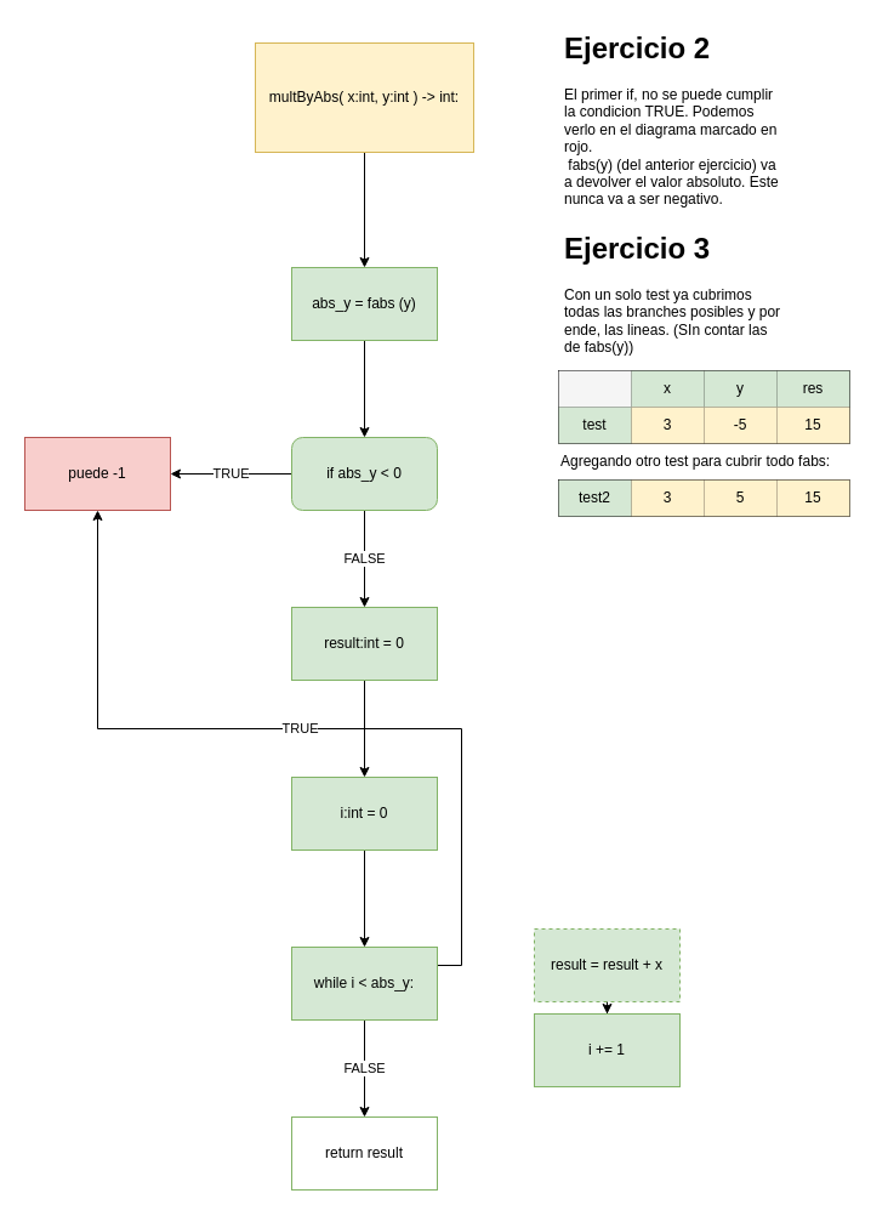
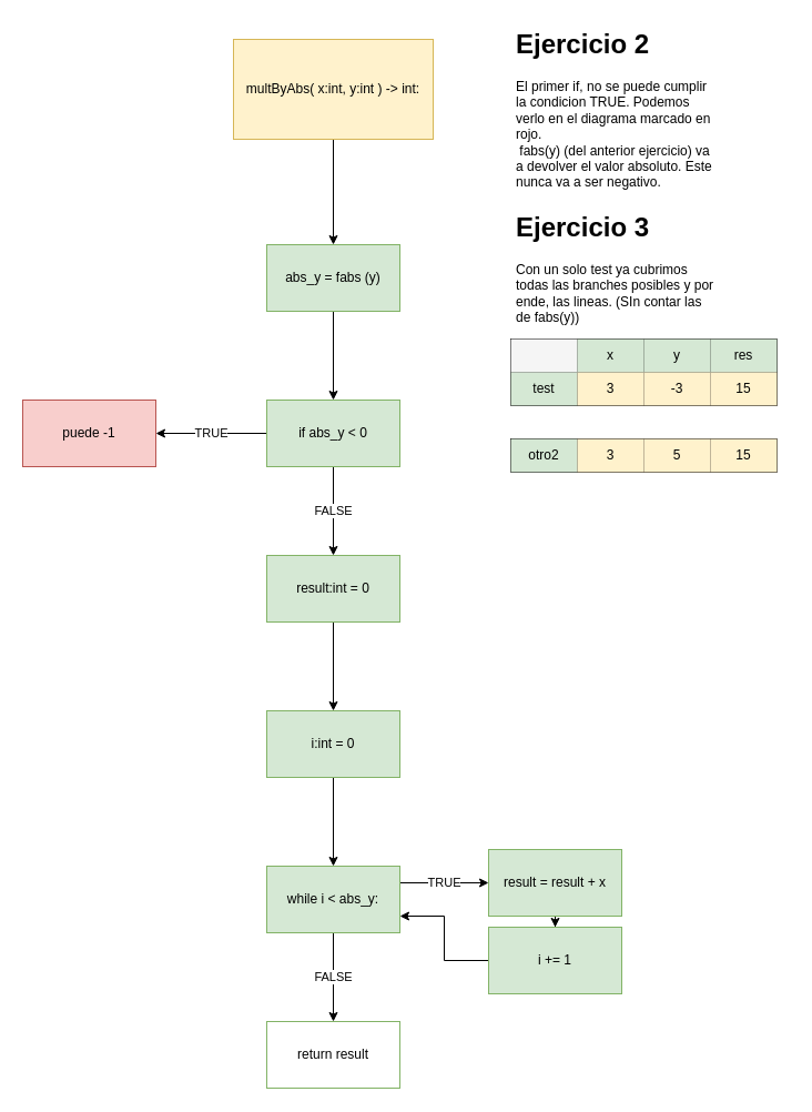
  <mxCell id="0" />
  <mxCell id="1" parent="0" />
  <mxCell id="2" value="" style="edgeStyle=orthogonalEdgeStyle;rounded=0;orthogonalLoop=1;jettySize=auto;html=1;" edge="1" parent="1" source="3" target="5"><mxGeometry relative="1" as="geometry" /></mxCell>
  <mxCell id="3" value="multByAbs( x:int, y:int ) -&amp;gt; int:" style="rounded=0;whiteSpace=wrap;html=1;fillColor=#fff2cc;strokeColor=#d6b656;" vertex="1" parent="1"><mxGeometry x="210" y="35" width="180" height="90" as="geometry" /></mxCell>
  <mxCell id="4" value="" style="edgeStyle=orthogonalEdgeStyle;rounded=0;orthogonalLoop=1;jettySize=auto;html=1;" edge="1" parent="1" source="5" target="8"><mxGeometry relative="1" as="geometry" /></mxCell>
  <mxCell id="5" value="abs_y = fabs (y)" style="whiteSpace=wrap;html=1;rounded=0;fillColor=#d5e8d4;strokeColor=#82b366;" vertex="1" parent="1"><mxGeometry x="240" y="220" width="120" height="60" as="geometry" /></mxCell>
  <mxCell id="6" value="TRUE" style="edgeStyle=orthogonalEdgeStyle;rounded=0;orthogonalLoop=1;jettySize=auto;html=1;" edge="1" parent="1" source="8" target="9"><mxGeometry relative="1" as="geometry" /></mxCell>
  <mxCell id="7" value="FALSE" style="edgeStyle=orthogonalEdgeStyle;rounded=0;orthogonalLoop=1;jettySize=auto;html=1;" edge="1" parent="1" source="8" target="11"><mxGeometry relative="1" as="geometry" /></mxCell>
- <mxCell id="8" value="if abs_y &amp;lt; 0" style="whiteSpace=wrap;html=1;fillColor=#d5e8d4;strokeColor=#82b366;rounded=1;" vertex="1" parent="1"><mxGeometry x="240" y="360" width="120" height="60" as="geometry" /></mxCell>
+ <mxCell id="8" value="if abs_y &amp;lt; 0" style="whiteSpace=wrap;html=1;rounded=0;fillColor=#d5e8d4;strokeColor=#82b366;" vertex="1" parent="1"><mxGeometry x="240" y="360" width="120" height="60" as="geometry" /></mxCell>
  <mxCell id="9" value="puede -1" style="whiteSpace=wrap;html=1;rounded=0;fillColor=#f8cecc;strokeColor=#b85450;" vertex="1" parent="1"><mxGeometry x="20" y="360" width="120" height="60" as="geometry" /></mxCell>
  <mxCell id="10" value="" style="edgeStyle=orthogonalEdgeStyle;rounded=0;orthogonalLoop=1;jettySize=auto;html=1;" edge="1" parent="1" source="11" target="13"><mxGeometry relative="1" as="geometry" /></mxCell>
  <mxCell id="11" value="result:int = 0" style="whiteSpace=wrap;html=1;rounded=0;fillColor=#d5e8d4;strokeColor=#82b366;" vertex="1" parent="1"><mxGeometry x="240" y="500" width="120" height="60" as="geometry" /></mxCell>
  <mxCell id="12" value="" style="edgeStyle=orthogonalEdgeStyle;rounded=0;orthogonalLoop=1;jettySize=auto;html=1;" edge="1" parent="1" source="13" target="16"><mxGeometry relative="1" as="geometry" /></mxCell>
  <mxCell id="13" value="i:int = 0" style="whiteSpace=wrap;html=1;rounded=0;fillColor=#d5e8d4;strokeColor=#82b366;" vertex="1" parent="1"><mxGeometry x="240" y="640" width="120" height="60" as="geometry" /></mxCell>
- <mxCell id="14" value="TRUE" style="edgeStyle=orthogonalEdgeStyle;rounded=0;orthogonalLoop=1;jettySize=auto;html=1;exitX=1;exitY=0.25;exitDx=0;exitDy=0;" edge="1" parent="1" source="16" target="9"><mxGeometry relative="1" as="geometry"><mxPoint x="370" y="795" as="sourcePoint" /></mxGeometry></mxCell>
+ <mxCell id="14" value="TRUE" style="edgeStyle=orthogonalEdgeStyle;rounded=0;orthogonalLoop=1;jettySize=auto;html=1;exitX=1;exitY=0.25;exitDx=0;exitDy=0;" edge="1" parent="1" source="16" target="18"><mxGeometry relative="1" as="geometry"><mxPoint x="370" y="795" as="sourcePoint" /></mxGeometry></mxCell>
  <mxCell id="15" value="FALSE" style="edgeStyle=orthogonalEdgeStyle;rounded=0;orthogonalLoop=1;jettySize=auto;html=1;" edge="1" parent="1" source="16" target="21"><mxGeometry relative="1" as="geometry" /></mxCell>
  <mxCell id="16" value="while i &amp;lt; abs_y:" style="whiteSpace=wrap;html=1;rounded=0;fillColor=#d5e8d4;strokeColor=#82b366;" vertex="1" parent="1"><mxGeometry x="240" y="780" width="120" height="60" as="geometry" /></mxCell>
  <mxCell id="17" value="" style="edgeStyle=orthogonalEdgeStyle;rounded=0;orthogonalLoop=1;jettySize=auto;html=1;" edge="1" parent="1" source="18" target="20"><mxGeometry relative="1" as="geometry" /></mxCell>
- <mxCell id="18" value="result = result + x" style="whiteSpace=wrap;html=1;rounded=0;fillColor=#d5e8d4;strokeColor=#82b366;dashed=1;" vertex="1" parent="1"><mxGeometry x="440" y="765" width="120" height="60" as="geometry" /></mxCell>
+ <mxCell id="18" value="result = result + x" style="whiteSpace=wrap;html=1;rounded=0;fillColor=#d5e8d4;strokeColor=#82b366;" vertex="1" parent="1"><mxGeometry x="440" y="765" width="120" height="60" as="geometry" /></mxCell>
+ <mxCell id="19" style="edgeStyle=orthogonalEdgeStyle;rounded=0;orthogonalLoop=1;jettySize=auto;html=1;exitX=0;exitY=0.5;exitDx=0;exitDy=0;entryX=1;entryY=0.75;entryDx=0;entryDy=0;" edge="1" parent="1" source="20" target="16"><mxGeometry relative="1" as="geometry" /></mxCell>
  <mxCell id="20" value="i += 1" style="whiteSpace=wrap;html=1;rounded=0;fillColor=#d5e8d4;strokeColor=#82b366;" vertex="1" parent="1"><mxGeometry x="440" y="835" width="120" height="60" as="geometry" /></mxCell>
  <mxCell id="21" value="return result" style="whiteSpace=wrap;html=1;rounded=0;fillColor=#ffffff;strokeColor=#82b366;" vertex="1" parent="1"><mxGeometry x="240" y="920" width="120" height="60" as="geometry" /></mxCell>
  <mxCell id="22" value="&lt;h1&gt;Ejercicio 2&lt;/h1&gt;&lt;div&gt;El primer if, no se puede cumplir la condicion TRUE. Podemos verlo en el diagrama marcado en rojo.&lt;/div&gt;&lt;div&gt;&amp;nbsp;fabs(y) (del anterior ejercicio) va a devolver el valor absoluto. Este nunca va a ser negativo.&lt;/div&gt;" style="text;html=1;strokeColor=none;fillColor=none;spacing=5;spacingTop=-20;whiteSpace=wrap;overflow=hidden;rounded=0;" vertex="1" parent="1"><mxGeometry x="460" y="20" width="190" height="165" as="geometry" /></mxCell>
  <mxCell id="23" value="&lt;h1&gt;Ejercicio 3&lt;/h1&gt;&lt;div&gt;Con un solo test ya cubrimos todas las branches posibles y por ende, las lineas. (SIn contar las de fabs(y))&lt;/div&gt;" style="text;html=1;strokeColor=none;fillColor=none;spacing=5;spacingTop=-20;whiteSpace=wrap;overflow=hidden;rounded=0;" vertex="1" parent="1"><mxGeometry x="460" y="185" width="190" height="120" as="geometry" /></mxCell>
  <mxCell id="24" value="" style="shape=table;startSize=0;container=1;collapsible=0;childLayout=tableLayout;" vertex="1" parent="1"><mxGeometry x="460" y="305" width="240" height="60" as="geometry" /></mxCell>
  <mxCell id="25" value="" style="shape=tableRow;horizontal=0;startSize=0;swimlaneHead=0;swimlaneBody=0;strokeColor=inherit;top=0;left=0;bottom=0;right=0;collapsible=0;dropTarget=0;fillColor=none;points=[[0,0.5],[1,0.5]];portConstraint=eastwest;" vertex="1" parent="24"><mxGeometry width="240" height="30" as="geometry" /></mxCell>
  <mxCell id="26" value="" style="shape=partialRectangle;html=1;whiteSpace=wrap;connectable=0;strokeColor=#666666;overflow=hidden;fillColor=#f5f5f5;top=0;left=0;bottom=0;right=0;pointerEvents=1;fontColor=#333333;" vertex="1" parent="25"><mxGeometry width="60" height="30" as="geometry"><mxRectangle width="60" height="30" as="alternateBounds" /></mxGeometry></mxCell>
  <mxCell id="27" value="x" style="shape=partialRectangle;html=1;whiteSpace=wrap;connectable=0;strokeColor=#82b366;overflow=hidden;fillColor=#d5e8d4;top=0;left=0;bottom=0;right=0;pointerEvents=1;" vertex="1" parent="25"><mxGeometry x="60" width="60" height="30" as="geometry"><mxRectangle width="60" height="30" as="alternateBounds" /></mxGeometry></mxCell>
  <mxCell id="28" value="y" style="shape=partialRectangle;html=1;whiteSpace=wrap;connectable=0;strokeColor=#82b366;overflow=hidden;fillColor=#d5e8d4;top=0;left=0;bottom=0;right=0;pointerEvents=1;" vertex="1" parent="25"><mxGeometry x="120" width="60" height="30" as="geometry"><mxRectangle width="60" height="30" as="alternateBounds" /></mxGeometry></mxCell>
  <mxCell id="29" value="res" style="shape=partialRectangle;html=1;whiteSpace=wrap;connectable=0;strokeColor=#82b366;overflow=hidden;fillColor=#d5e8d4;top=0;left=0;bottom=0;right=0;pointerEvents=1;" vertex="1" parent="25"><mxGeometry x="180" width="60" height="30" as="geometry"><mxRectangle width="60" height="30" as="alternateBounds" /></mxGeometry></mxCell>
  <mxCell id="30" value="" style="shape=tableRow;horizontal=0;startSize=0;swimlaneHead=0;swimlaneBody=0;strokeColor=inherit;top=0;left=0;bottom=0;right=0;collapsible=0;dropTarget=0;fillColor=none;points=[[0,0.5],[1,0.5]];portConstraint=eastwest;" vertex="1" parent="24"><mxGeometry y="30" width="240" height="30" as="geometry" /></mxCell>
  <mxCell id="31" value="test" style="shape=partialRectangle;html=1;whiteSpace=wrap;connectable=0;strokeColor=#82b366;overflow=hidden;fillColor=#d5e8d4;top=0;left=0;bottom=0;right=0;pointerEvents=1;" vertex="1" parent="30"><mxGeometry width="60" height="30" as="geometry"><mxRectangle width="60" height="30" as="alternateBounds" /></mxGeometry></mxCell>
  <mxCell id="32" value="3" style="shape=partialRectangle;html=1;whiteSpace=wrap;connectable=0;strokeColor=#d6b656;overflow=hidden;fillColor=#fff2cc;top=0;left=0;bottom=0;right=0;pointerEvents=1;" vertex="1" parent="30"><mxGeometry x="60" width="60" height="30" as="geometry"><mxRectangle width="60" height="30" as="alternateBounds" /></mxGeometry></mxCell>
- <mxCell id="33" value="-5" style="shape=partialRectangle;html=1;whiteSpace=wrap;connectable=0;strokeColor=#d6b656;overflow=hidden;fillColor=#fff2cc;top=0;left=0;bottom=0;right=0;pointerEvents=1;" vertex="1" parent="30"><mxGeometry x="120" width="60" height="30" as="geometry"><mxRectangle width="60" height="30" as="alternateBounds" /></mxGeometry></mxCell>
+ <mxCell id="33" value="-3" style="shape=partialRectangle;html=1;whiteSpace=wrap;connectable=0;strokeColor=#d6b656;overflow=hidden;fillColor=#fff2cc;top=0;left=0;bottom=0;right=0;pointerEvents=1;" vertex="1" parent="30"><mxGeometry x="120" width="60" height="30" as="geometry"><mxRectangle width="60" height="30" as="alternateBounds" /></mxGeometry></mxCell>
  <mxCell id="34" value="15" style="shape=partialRectangle;html=1;whiteSpace=wrap;connectable=0;strokeColor=#d6b656;overflow=hidden;fillColor=#fff2cc;top=0;left=0;bottom=0;right=0;pointerEvents=1;" vertex="1" parent="30"><mxGeometry x="180" width="60" height="30" as="geometry"><mxRectangle width="60" height="30" as="alternateBounds" /></mxGeometry></mxCell>
- <mxCell id="35" value="Agregando otro test para cubrir todo fabs:" style="text;html=1;align=left;verticalAlign=middle;resizable=0;points=[];autosize=1;strokeColor=none;fillColor=none;" vertex="1" parent="1"><mxGeometry x="460" y="365" width="250" height="30" as="geometry" /></mxCell>
  <mxCell id="36" value="" style="shape=table;startSize=0;container=1;collapsible=0;childLayout=tableLayout;" vertex="1" parent="1"><mxGeometry x="460" y="395" width="240" height="30" as="geometry" /></mxCell>
  <mxCell id="37" value="" style="shape=tableRow;horizontal=0;startSize=0;swimlaneHead=0;swimlaneBody=0;strokeColor=inherit;top=0;left=0;bottom=0;right=0;collapsible=0;dropTarget=0;fillColor=none;points=[[0,0.5],[1,0.5]];portConstraint=eastwest;" vertex="1" parent="36"><mxGeometry width="240" height="30" as="geometry" /></mxCell>
- <mxCell id="38" value="test2" style="shape=partialRectangle;html=1;whiteSpace=wrap;connectable=0;strokeColor=#82b366;overflow=hidden;fillColor=#d5e8d4;top=0;left=0;bottom=0;right=0;pointerEvents=1;" vertex="1" parent="37"><mxGeometry width="60" height="30" as="geometry"><mxRectangle width="60" height="30" as="alternateBounds" /></mxGeometry></mxCell>
+ <mxCell id="38" value="otro2" style="shape=partialRectangle;html=1;whiteSpace=wrap;connectable=0;strokeColor=#82b366;overflow=hidden;fillColor=#d5e8d4;top=0;left=0;bottom=0;right=0;pointerEvents=1;" vertex="1" parent="37"><mxGeometry width="60" height="30" as="geometry"><mxRectangle width="60" height="30" as="alternateBounds" /></mxGeometry></mxCell>
  <mxCell id="39" value="3" style="shape=partialRectangle;html=1;whiteSpace=wrap;connectable=0;strokeColor=#d6b656;overflow=hidden;fillColor=#fff2cc;top=0;left=0;bottom=0;right=0;pointerEvents=1;" vertex="1" parent="37"><mxGeometry x="60" width="60" height="30" as="geometry"><mxRectangle width="60" height="30" as="alternateBounds" /></mxGeometry></mxCell>
  <mxCell id="40" value="5" style="shape=partialRectangle;html=1;whiteSpace=wrap;connectable=0;strokeColor=#d6b656;overflow=hidden;fillColor=#fff2cc;top=0;left=0;bottom=0;right=0;pointerEvents=1;" vertex="1" parent="37"><mxGeometry x="120" width="60" height="30" as="geometry"><mxRectangle width="60" height="30" as="alternateBounds" /></mxGeometry></mxCell>
  <mxCell id="41" value="15" style="shape=partialRectangle;html=1;whiteSpace=wrap;connectable=0;strokeColor=#d6b656;overflow=hidden;fillColor=#fff2cc;top=0;left=0;bottom=0;right=0;pointerEvents=1;" vertex="1" parent="37"><mxGeometry x="180" width="60" height="30" as="geometry"><mxRectangle width="60" height="30" as="alternateBounds" /></mxGeometry></mxCell>
